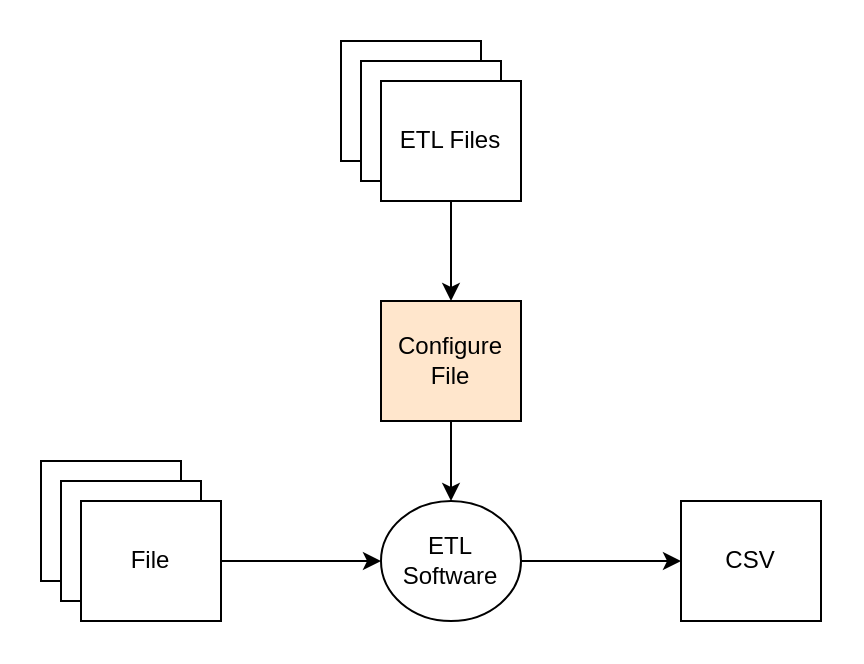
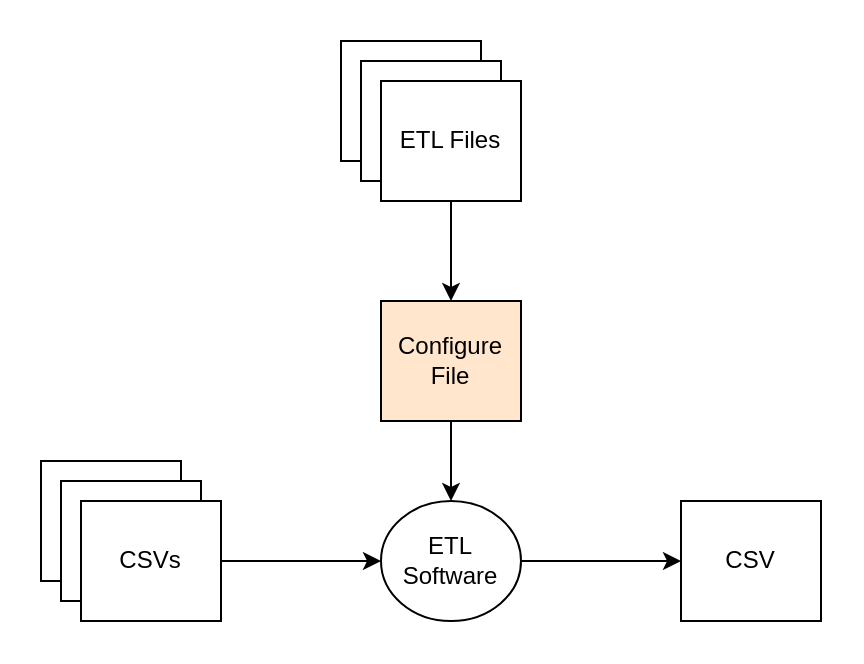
  <mxCell id="0" />
  <mxCell id="1" parent="0" />
  <mxCell id="2" value="" style="rounded=0;whiteSpace=wrap;html=1;" parent="1" vertex="1"><mxGeometry x="20" y="230" width="70" height="60" as="geometry" /></mxCell>
  <mxCell id="3" value="" style="rounded=0;whiteSpace=wrap;html=1;" parent="1" vertex="1"><mxGeometry x="30" y="240" width="70" height="60" as="geometry" /></mxCell>
  <mxCell id="4" style="edgeStyle=orthogonalEdgeStyle;rounded=0;orthogonalLoop=1;jettySize=auto;html=1;entryX=0;entryY=0.5;entryDx=0;entryDy=0;" parent="1" source="5" target="9" edge="1"><mxGeometry relative="1" as="geometry" /></mxCell>
- <mxCell id="5" value="File" style="rounded=0;whiteSpace=wrap;html=1;" parent="1" vertex="1"><mxGeometry x="40" y="250" width="70" height="60" as="geometry" /></mxCell>
+ <mxCell id="5" value="CSVs" style="rounded=0;whiteSpace=wrap;html=1;" parent="1" vertex="1"><mxGeometry x="40" y="250" width="70" height="60" as="geometry" /></mxCell>
  <mxCell id="6" style="edgeStyle=orthogonalEdgeStyle;rounded=0;orthogonalLoop=1;jettySize=auto;html=1;entryX=0.5;entryY=0;entryDx=0;entryDy=0;" parent="1" source="7" target="9" edge="1"><mxGeometry relative="1" as="geometry" /></mxCell>
  <mxCell id="7" value="Configure File" style="rounded=0;whiteSpace=wrap;html=1;fillColor=#ffe6cc;" parent="1" vertex="1"><mxGeometry x="190" y="150" width="70" height="60" as="geometry" /></mxCell>
  <mxCell id="8" style="edgeStyle=orthogonalEdgeStyle;rounded=0;orthogonalLoop=1;jettySize=auto;html=1;entryX=0;entryY=0.5;entryDx=0;entryDy=0;" parent="1" source="9" target="10" edge="1"><mxGeometry relative="1" as="geometry" /></mxCell>
  <mxCell id="9" value="ETL Software" style="ellipse;whiteSpace=wrap;html=1;" parent="1" vertex="1"><mxGeometry x="190" y="250" width="70" height="60" as="geometry" /></mxCell>
  <mxCell id="10" value="CSV" style="rounded=0;whiteSpace=wrap;html=1;" parent="1" vertex="1"><mxGeometry x="340" y="250" width="70" height="60" as="geometry" /></mxCell>
  <mxCell id="11" value="ETL Files" style="rounded=0;whiteSpace=wrap;html=1;" vertex="1" parent="1"><mxGeometry x="170" y="20" width="70" height="60" as="geometry" /></mxCell>
  <mxCell id="12" value="ETL Files" style="rounded=0;whiteSpace=wrap;html=1;" vertex="1" parent="1"><mxGeometry x="180" y="30" width="70" height="60" as="geometry" /></mxCell>
  <mxCell id="13" style="edgeStyle=orthogonalEdgeStyle;rounded=0;orthogonalLoop=1;jettySize=auto;html=1;entryX=0.5;entryY=0;entryDx=0;entryDy=0;" edge="1" parent="1" source="14" target="7"><mxGeometry relative="1" as="geometry" /></mxCell>
  <mxCell id="14" value="ETL Files" style="rounded=0;whiteSpace=wrap;html=1;" vertex="1" parent="1"><mxGeometry x="190" y="40" width="70" height="60" as="geometry" /></mxCell>
